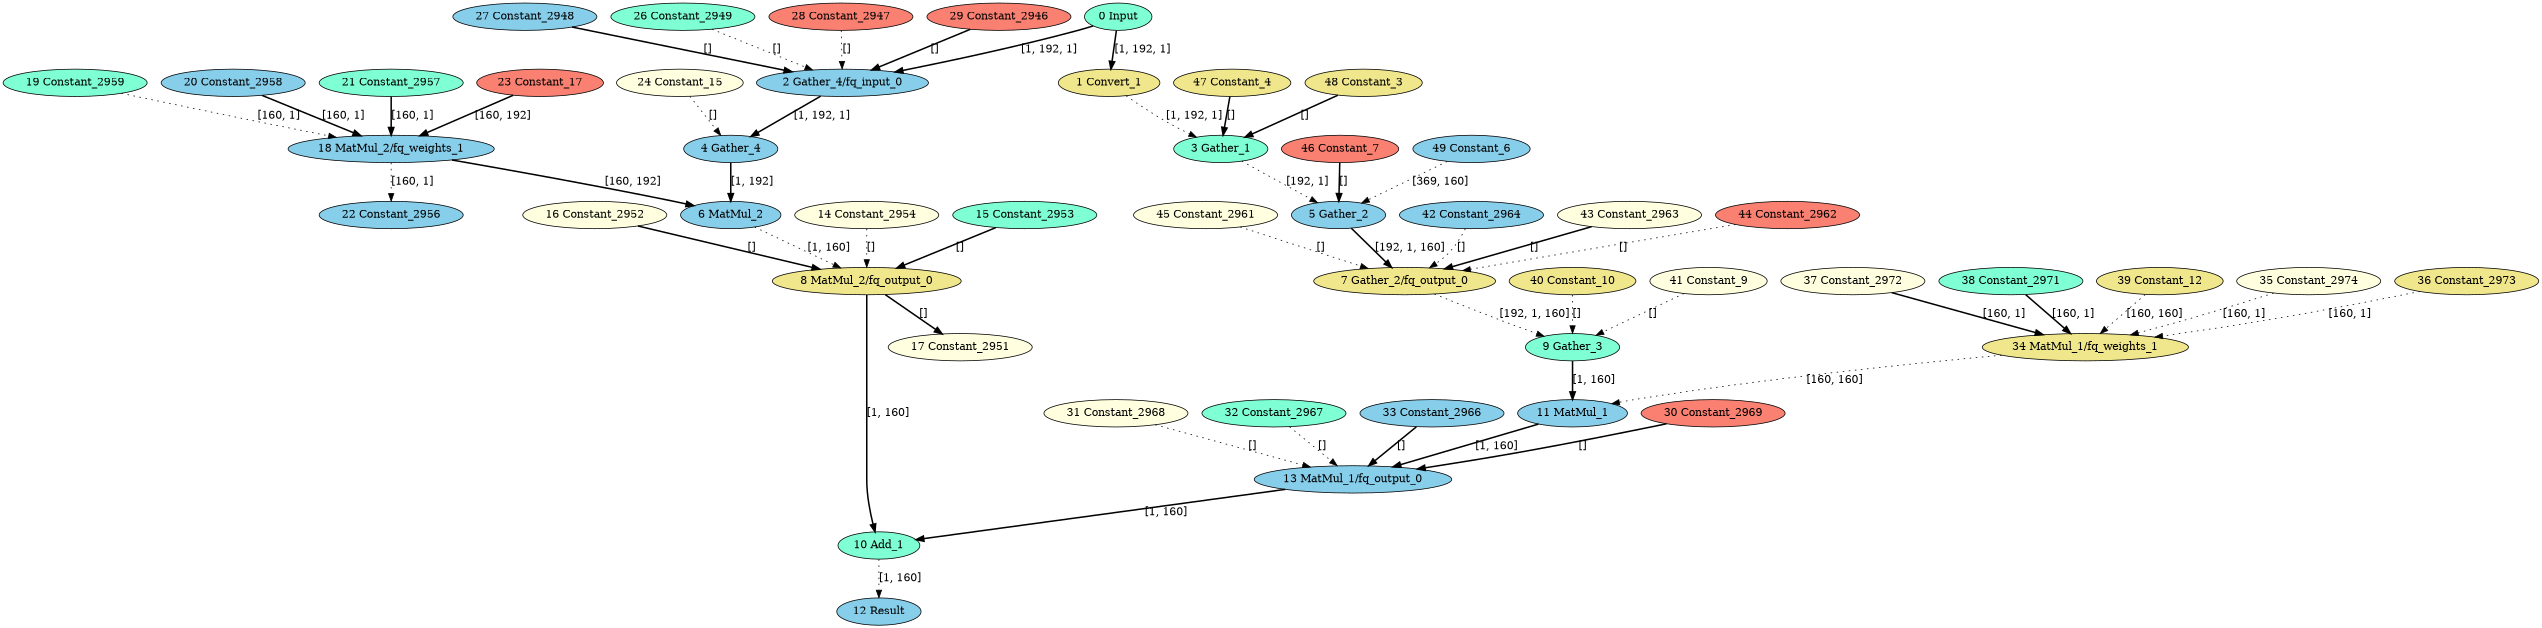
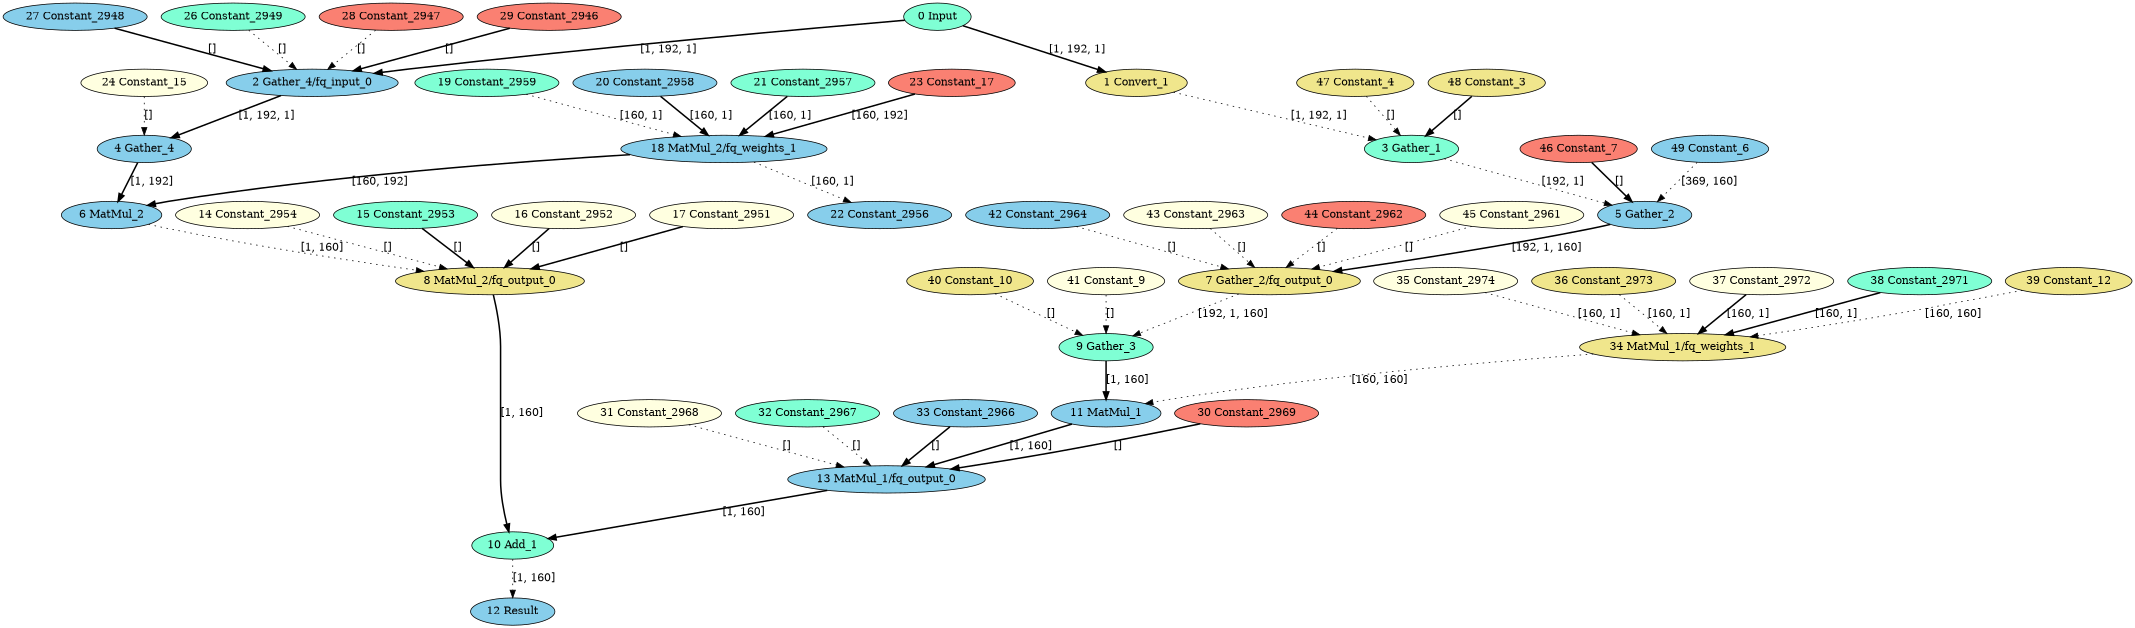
  strict digraph {
    node [fillcolor=skyblue style=filled type=Constant]
    edge [style=bold]
    "0 Input" [fillcolor=aquamarine type=Parameter]
    "1 Convert_1" [fillcolor=khaki type=Convert]
    "2 Gather_4/fq_input_0" [type=FakeQuantize]
    "3 Gather_1" [fillcolor=aquamarine type=Gather]
    "4 Gather_4" [type=Gather]
    "5 Gather_2" [type=Gather]
    "6 MatMul_2" [type=MatMul]
    "7 Gather_2/fq_output_0" [fillcolor=khaki type=FakeQuantize]
    "8 MatMul_2/fq_output_0" [fillcolor=khaki type=FakeQuantize]
    "9 Gather_3" [fillcolor=aquamarine type=Gather]
    "10 Add_1" [fillcolor=aquamarine type=Add]
    "11 MatMul_1" [type=MatMul]
    "12 Result" [type=Result]
    "13 MatMul_1/fq_output_0" [type=FakeQuantize]
    "14 Constant_2954" [fillcolor=lightyellow]
    "15 Constant_2953" [fillcolor=aquamarine]
    "16 Constant_2952" [fillcolor=lightyellow]
    "17 Constant_2951" [fillcolor=lightyellow]
    "18 MatMul_2/fq_weights_1" [type=FakeQuantize]
    "22 Constant_2956"
    "19 Constant_2959" [fillcolor=aquamarine]
    "20 Constant_2958"
    "21 Constant_2957" [fillcolor=aquamarine]
    "23 Constant_17" [fillcolor=salmon]
    "24 Constant_15" [fillcolor=lightyellow]
    "26 Constant_2949" [fillcolor=aquamarine]
    "27 Constant_2948"
    "28 Constant_2947" [fillcolor=salmon]
    "29 Constant_2946" [fillcolor=salmon]
    "30 Constant_2969" [fillcolor=salmon]
    "31 Constant_2968" [fillcolor=lightyellow]
    "32 Constant_2967" [fillcolor=aquamarine]
    "33 Constant_2966"
    "34 MatMul_1/fq_weights_1" [fillcolor=khaki type=FakeQuantize]
    "35 Constant_2974" [fillcolor=lightyellow]
    "36 Constant_2973" [fillcolor=khaki]
    "37 Constant_2972" [fillcolor=lightyellow]
    "38 Constant_2971" [fillcolor=aquamarine]
    "39 Constant_12" [fillcolor=khaki]
    "40 Constant_10" [fillcolor=khaki]
    "41 Constant_9" [fillcolor=lightyellow]
    "42 Constant_2964"
    "43 Constant_2963" [fillcolor=lightyellow]
    "44 Constant_2962" [fillcolor=salmon]
    "45 Constant_2961" [fillcolor=lightyellow]
    "46 Constant_7" [fillcolor=salmon]
    "47 Constant_4" [fillcolor=khaki]
    "48 Constant_3" [fillcolor=khaki]
    "49 Constant_6"
    "0 Input" -> "1 Convert_1" [label="[1, 192, 1]"]
    "0 Input" -> "2 Gather_4/fq_input_0" [label="[1, 192, 1]"]
    "1 Convert_1" -> "3 Gather_1" [label="[1, 192, 1]" style=dotted]
    "2 Gather_4/fq_input_0" -> "4 Gather_4" [label="[1, 192, 1]"]
    "3 Gather_1" -> "5 Gather_2" [label="[192, 1]" style=dotted]
    "4 Gather_4" -> "6 MatMul_2" [label="[1, 192]"]
    "5 Gather_2" -> "7 Gather_2/fq_output_0" [label="[192, 1, 160]"]
    "6 MatMul_2" -> "8 MatMul_2/fq_output_0" [label="[1, 160]" style=dotted]
    "7 Gather_2/fq_output_0" -> "9 Gather_3" [label="[192, 1, 160]" style=dotted]
    "8 MatMul_2/fq_output_0" -> "10 Add_1" [label="[1, 160]"]
    "9 Gather_3" -> "11 MatMul_1" [label="[1, 160]"]
    "10 Add_1" -> "12 Result" [label="[1, 160]" style=dotted]
    "11 MatMul_1" -> "13 MatMul_1/fq_output_0" [label="[1, 160]"]
    "13 MatMul_1/fq_output_0" -> "10 Add_1" [label="[1, 160]"]
    "14 Constant_2954" -> "8 MatMul_2/fq_output_0" [label="[]" style=dotted]
    "15 Constant_2953" -> "8 MatMul_2/fq_output_0" [label="[]"]
    "16 Constant_2952" -> "8 MatMul_2/fq_output_0" [label="[]"]
-   "8 MatMul_2/fq_output_0" -> "17 Constant_2951" [label="[]"]
+   "17 Constant_2951" -> "8 MatMul_2/fq_output_0" [label="[]"]
    "18 MatMul_2/fq_weights_1" -> "6 MatMul_2" [label="[160, 192]"]
    "18 MatMul_2/fq_weights_1" -> "22 Constant_2956" [label="[160, 1]" style=dotted]
    "19 Constant_2959" -> "18 MatMul_2/fq_weights_1" [label="[160, 1]" style=dotted]
    "20 Constant_2958" -> "18 MatMul_2/fq_weights_1" [label="[160, 1]"]
    "21 Constant_2957" -> "18 MatMul_2/fq_weights_1" [label="[160, 1]"]
    "23 Constant_17" -> "18 MatMul_2/fq_weights_1" [label="[160, 192]"]
    "24 Constant_15" -> "4 Gather_4" [label="[]" style=dotted]
    "26 Constant_2949" -> "2 Gather_4/fq_input_0" [label="[]" style=dotted]
    "27 Constant_2948" -> "2 Gather_4/fq_input_0" [label="[]"]
    "28 Constant_2947" -> "2 Gather_4/fq_input_0" [label="[]" style=dotted]
    "29 Constant_2946" -> "2 Gather_4/fq_input_0" [label="[]"]
    "30 Constant_2969" -> "13 MatMul_1/fq_output_0" [label="[]"]
    "31 Constant_2968" -> "13 MatMul_1/fq_output_0" [label="[]" style=dotted]
    "32 Constant_2967" -> "13 MatMul_1/fq_output_0" [label="[]" style=dotted]
    "33 Constant_2966" -> "13 MatMul_1/fq_output_0" [label="[]"]
    "34 MatMul_1/fq_weights_1" -> "11 MatMul_1" [label="[160, 160]" style=dotted]
    "35 Constant_2974" -> "34 MatMul_1/fq_weights_1" [label="[160, 1]" style=dotted]
    "36 Constant_2973" -> "34 MatMul_1/fq_weights_1" [label="[160, 1]" style=dotted]
    "37 Constant_2972" -> "34 MatMul_1/fq_weights_1" [label="[160, 1]"]
    "38 Constant_2971" -> "34 MatMul_1/fq_weights_1" [label="[160, 1]"]
    "39 Constant_12" -> "34 MatMul_1/fq_weights_1" [label="[160, 160]" style=dotted]
    "40 Constant_10" -> "9 Gather_3" [label="[]" style=dotted]
    "41 Constant_9" -> "9 Gather_3" [label="[]" style=dotted]
    "42 Constant_2964" -> "7 Gather_2/fq_output_0" [label="[]" style=dotted]
-   "43 Constant_2963" -> "7 Gather_2/fq_output_0" [label="[]"]
+   "43 Constant_2963" -> "7 Gather_2/fq_output_0" [label="[]" style=dotted]
    "44 Constant_2962" -> "7 Gather_2/fq_output_0" [label="[]" style=dotted]
    "45 Constant_2961" -> "7 Gather_2/fq_output_0" [label="[]" style=dotted]
    "46 Constant_7" -> "5 Gather_2" [label="[]"]
-   "47 Constant_4" -> "3 Gather_1" [label="[]"]
+   "47 Constant_4" -> "3 Gather_1" [label="[]" style=dotted]
    "48 Constant_3" -> "3 Gather_1" [label="[]"]
    "49 Constant_6" -> "5 Gather_2" [label="[369, 160]" style=dotted]
  }
